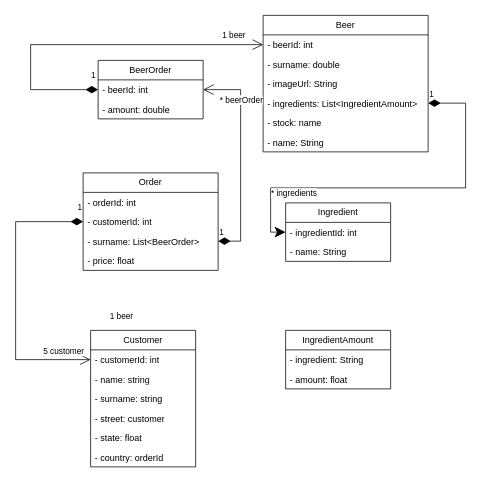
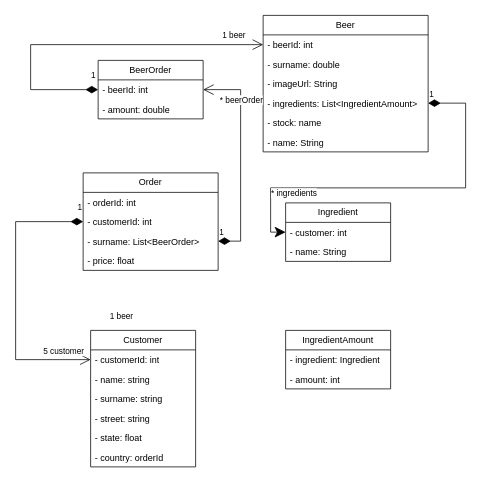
  <mxCell id="0" />
  <mxCell id="1" parent="0" />
  <mxCell id="2" value="Ingredient" style="swimlane;fontStyle=0;childLayout=stackLayout;horizontal=1;startSize=26;fillColor=none;horizontalStack=0;resizeParent=1;resizeParentMax=0;resizeLast=0;collapsible=1;marginBottom=0;whiteSpace=wrap;html=1;" vertex="1" parent="1"><mxGeometry x="380" y="270" width="140" height="78" as="geometry" /></mxCell>
- <mxCell id="3" value="- ingredientId: int" style="text;strokeColor=none;fillColor=none;align=left;verticalAlign=top;spacingLeft=4;spacingRight=4;overflow=hidden;rotatable=0;points=[[0,0.5],[1,0.5]];portConstraint=eastwest;whiteSpace=wrap;html=1;" vertex="1" parent="2"><mxGeometry y="26" width="140" height="26" as="geometry" /></mxCell>
+ <mxCell id="3" value="- customer: int" style="text;strokeColor=none;fillColor=none;align=left;verticalAlign=top;spacingLeft=4;spacingRight=4;overflow=hidden;rotatable=0;points=[[0,0.5],[1,0.5]];portConstraint=eastwest;whiteSpace=wrap;html=1;" vertex="1" parent="2"><mxGeometry y="26" width="140" height="26" as="geometry" /></mxCell>
  <mxCell id="4" value="- name: String" style="text;strokeColor=none;fillColor=none;align=left;verticalAlign=top;spacingLeft=4;spacingRight=4;overflow=hidden;rotatable=0;points=[[0,0.5],[1,0.5]];portConstraint=eastwest;whiteSpace=wrap;html=1;" vertex="1" parent="2"><mxGeometry y="52" width="140" height="26" as="geometry" /></mxCell>
  <mxCell id="5" value="IngredientAmount" style="swimlane;fontStyle=0;childLayout=stackLayout;horizontal=1;startSize=26;fillColor=none;horizontalStack=0;resizeParent=1;resizeParentMax=0;resizeLast=0;collapsible=1;marginBottom=0;whiteSpace=wrap;html=1;" vertex="1" parent="1"><mxGeometry x="380" y="440" width="140" height="78" as="geometry" /></mxCell>
- <mxCell id="6" value="- ingredient: String" style="text;strokeColor=none;fillColor=none;align=left;verticalAlign=top;spacingLeft=4;spacingRight=4;overflow=hidden;rotatable=0;points=[[0,0.5],[1,0.5]];portConstraint=eastwest;whiteSpace=wrap;html=1;" vertex="1" parent="5"><mxGeometry y="26" width="140" height="26" as="geometry" /></mxCell>
- <mxCell id="7" value="- amount: float" style="text;strokeColor=none;fillColor=none;align=left;verticalAlign=top;spacingLeft=4;spacingRight=4;overflow=hidden;rotatable=0;points=[[0,0.5],[1,0.5]];portConstraint=eastwest;whiteSpace=wrap;html=1;" vertex="1" parent="5"><mxGeometry y="52" width="140" height="26" as="geometry" /></mxCell>
+ <mxCell id="6" value="- ingredient: Ingredient" style="text;strokeColor=none;fillColor=none;align=left;verticalAlign=top;spacingLeft=4;spacingRight=4;overflow=hidden;rotatable=0;points=[[0,0.5],[1,0.5]];portConstraint=eastwest;whiteSpace=wrap;html=1;" vertex="1" parent="5"><mxGeometry y="26" width="140" height="26" as="geometry" /></mxCell>
+ <mxCell id="7" value="- amount: int" style="text;strokeColor=none;fillColor=none;align=left;verticalAlign=top;spacingLeft=4;spacingRight=4;overflow=hidden;rotatable=0;points=[[0,0.5],[1,0.5]];portConstraint=eastwest;whiteSpace=wrap;html=1;" vertex="1" parent="5"><mxGeometry y="52" width="140" height="26" as="geometry" /></mxCell>
  <mxCell id="8" value="Beer" style="swimlane;fontStyle=0;childLayout=stackLayout;horizontal=1;startSize=26;fillColor=none;horizontalStack=0;resizeParent=1;resizeParentMax=0;resizeLast=0;collapsible=1;marginBottom=0;whiteSpace=wrap;html=1;" vertex="1" parent="1"><mxGeometry x="350" y="20" width="220" height="182" as="geometry" /></mxCell>
  <mxCell id="9" value="- beerId: int" style="text;strokeColor=none;fillColor=none;align=left;verticalAlign=top;spacingLeft=4;spacingRight=4;overflow=hidden;rotatable=0;points=[[0,0.5],[1,0.5]];portConstraint=eastwest;whiteSpace=wrap;html=1;" vertex="1" parent="8"><mxGeometry y="26" width="220" height="26" as="geometry" /></mxCell>
  <mxCell id="10" value="- surname: double" style="text;strokeColor=none;fillColor=none;align=left;verticalAlign=top;spacingLeft=4;spacingRight=4;overflow=hidden;rotatable=0;points=[[0,0.5],[1,0.5]];portConstraint=eastwest;whiteSpace=wrap;html=1;" vertex="1" parent="8"><mxGeometry y="52" width="220" height="26" as="geometry" /></mxCell>
  <mxCell id="11" value="- imageUrl: String" style="text;strokeColor=none;fillColor=none;align=left;verticalAlign=top;spacingLeft=4;spacingRight=4;overflow=hidden;rotatable=0;points=[[0,0.5],[1,0.5]];portConstraint=eastwest;whiteSpace=wrap;html=1;" vertex="1" parent="8"><mxGeometry y="78" width="220" height="26" as="geometry" /></mxCell>
  <mxCell id="12" value="- ingredients: List&amp;lt;IngredientAmount&amp;gt;" style="text;strokeColor=none;fillColor=none;align=left;verticalAlign=top;spacingLeft=4;spacingRight=4;overflow=hidden;rotatable=0;points=[[0,0.5],[1,0.5]];portConstraint=eastwest;whiteSpace=wrap;html=1;" vertex="1" parent="8"><mxGeometry y="104" width="220" height="26" as="geometry" /></mxCell>
  <mxCell id="13" value="- stock: name" style="text;strokeColor=none;fillColor=none;align=left;verticalAlign=top;spacingLeft=4;spacingRight=4;overflow=hidden;rotatable=0;points=[[0,0.5],[1,0.5]];portConstraint=eastwest;whiteSpace=wrap;html=1;" vertex="1" parent="8"><mxGeometry y="130" width="220" height="26" as="geometry" /></mxCell>
  <mxCell id="14" value="- name: String" style="text;strokeColor=none;fillColor=none;align=left;verticalAlign=top;spacingLeft=4;spacingRight=4;overflow=hidden;rotatable=0;points=[[0,0.5],[1,0.5]];portConstraint=eastwest;whiteSpace=wrap;html=1;" vertex="1" parent="8"><mxGeometry y="156" width="220" height="26" as="geometry" /></mxCell>
  <mxCell id="15" value="Customer" style="swimlane;fontStyle=0;childLayout=stackLayout;horizontal=1;startSize=26;fillColor=none;horizontalStack=0;resizeParent=1;resizeParentMax=0;resizeLast=0;collapsible=1;marginBottom=0;whiteSpace=wrap;html=1;" vertex="1" parent="1"><mxGeometry x="120" y="440" width="140" height="182" as="geometry" /></mxCell>
  <mxCell id="16" value="- customerId: int" style="text;strokeColor=none;fillColor=none;align=left;verticalAlign=top;spacingLeft=4;spacingRight=4;overflow=hidden;rotatable=0;points=[[0,0.5],[1,0.5]];portConstraint=eastwest;whiteSpace=wrap;html=1;" vertex="1" parent="15"><mxGeometry y="26" width="140" height="26" as="geometry" /></mxCell>
  <mxCell id="17" value="- name: string" style="text;strokeColor=none;fillColor=none;align=left;verticalAlign=top;spacingLeft=4;spacingRight=4;overflow=hidden;rotatable=0;points=[[0,0.5],[1,0.5]];portConstraint=eastwest;whiteSpace=wrap;html=1;" vertex="1" parent="15"><mxGeometry y="52" width="140" height="26" as="geometry" /></mxCell>
  <mxCell id="18" value="- surname: string" style="text;strokeColor=none;fillColor=none;align=left;verticalAlign=top;spacingLeft=4;spacingRight=4;overflow=hidden;rotatable=0;points=[[0,0.5],[1,0.5]];portConstraint=eastwest;whiteSpace=wrap;html=1;" vertex="1" parent="15"><mxGeometry y="78" width="140" height="26" as="geometry" /></mxCell>
- <mxCell id="19" value="- street: customer" style="text;strokeColor=none;fillColor=none;align=left;verticalAlign=top;spacingLeft=4;spacingRight=4;overflow=hidden;rotatable=0;points=[[0,0.5],[1,0.5]];portConstraint=eastwest;whiteSpace=wrap;html=1;" vertex="1" parent="15"><mxGeometry y="104" width="140" height="26" as="geometry" /></mxCell>
+ <mxCell id="19" value="- street: string" style="text;strokeColor=none;fillColor=none;align=left;verticalAlign=top;spacingLeft=4;spacingRight=4;overflow=hidden;rotatable=0;points=[[0,0.5],[1,0.5]];portConstraint=eastwest;whiteSpace=wrap;html=1;" vertex="1" parent="15"><mxGeometry y="104" width="140" height="26" as="geometry" /></mxCell>
  <mxCell id="20" value="- state: float" style="text;strokeColor=none;fillColor=none;align=left;verticalAlign=top;spacingLeft=4;spacingRight=4;overflow=hidden;rotatable=0;points=[[0,0.5],[1,0.5]];portConstraint=eastwest;whiteSpace=wrap;html=1;" vertex="1" parent="15"><mxGeometry y="130" width="140" height="26" as="geometry" /></mxCell>
  <mxCell id="21" value="- country: orderId" style="text;strokeColor=none;fillColor=none;align=left;verticalAlign=top;spacingLeft=4;spacingRight=4;overflow=hidden;rotatable=0;points=[[0,0.5],[1,0.5]];portConstraint=eastwest;whiteSpace=wrap;html=1;" vertex="1" parent="15"><mxGeometry y="156" width="140" height="26" as="geometry" /></mxCell>
  <mxCell id="22" value="Order" style="swimlane;fontStyle=0;childLayout=stackLayout;horizontal=1;startSize=26;fillColor=none;horizontalStack=0;resizeParent=1;resizeParentMax=0;resizeLast=0;collapsible=1;marginBottom=0;whiteSpace=wrap;html=1;" vertex="1" parent="1"><mxGeometry x="110" y="230" width="180" height="130" as="geometry" /></mxCell>
  <mxCell id="23" value="- orderId: int" style="text;strokeColor=none;fillColor=none;align=left;verticalAlign=top;spacingLeft=4;spacingRight=4;overflow=hidden;rotatable=0;points=[[0,0.5],[1,0.5]];portConstraint=eastwest;whiteSpace=wrap;html=1;" vertex="1" parent="22"><mxGeometry y="26" width="180" height="26" as="geometry" /></mxCell>
  <mxCell id="24" value="- customerId: int" style="text;strokeColor=none;fillColor=none;align=left;verticalAlign=top;spacingLeft=4;spacingRight=4;overflow=hidden;rotatable=0;points=[[0,0.5],[1,0.5]];portConstraint=eastwest;whiteSpace=wrap;html=1;" vertex="1" parent="22"><mxGeometry y="52" width="180" height="26" as="geometry" /></mxCell>
  <mxCell id="25" value="- surname: List&amp;lt;BeerOrder&amp;gt;" style="text;strokeColor=none;fillColor=none;align=left;verticalAlign=top;spacingLeft=4;spacingRight=4;overflow=hidden;rotatable=0;points=[[0,0.5],[1,0.5]];portConstraint=eastwest;whiteSpace=wrap;html=1;" vertex="1" parent="22"><mxGeometry y="78" width="180" height="26" as="geometry" /></mxCell>
  <mxCell id="26" value="- price: float" style="text;strokeColor=none;fillColor=none;align=left;verticalAlign=top;spacingLeft=4;spacingRight=4;overflow=hidden;rotatable=0;points=[[0,0.5],[1,0.5]];portConstraint=eastwest;whiteSpace=wrap;html=1;" vertex="1" parent="22"><mxGeometry y="104" width="180" height="26" as="geometry" /></mxCell>
  <mxCell id="27" value="BeerOrder" style="swimlane;fontStyle=0;childLayout=stackLayout;horizontal=1;startSize=26;fillColor=none;horizontalStack=0;resizeParent=1;resizeParentMax=0;resizeLast=0;collapsible=1;marginBottom=0;whiteSpace=wrap;html=1;" vertex="1" parent="1"><mxGeometry x="130" y="80" width="140" height="78" as="geometry" /></mxCell>
  <mxCell id="28" value="- beerId: int" style="text;strokeColor=none;fillColor=none;align=left;verticalAlign=top;spacingLeft=4;spacingRight=4;overflow=hidden;rotatable=0;points=[[0,0.5],[1,0.5]];portConstraint=eastwest;whiteSpace=wrap;html=1;" vertex="1" parent="27"><mxGeometry y="26" width="140" height="26" as="geometry" /></mxCell>
  <mxCell id="29" value="- amount: double" style="text;strokeColor=none;fillColor=none;align=left;verticalAlign=top;spacingLeft=4;spacingRight=4;overflow=hidden;rotatable=0;points=[[0,0.5],[1,0.5]];portConstraint=eastwest;whiteSpace=wrap;html=1;" vertex="1" parent="27"><mxGeometry y="52" width="140" height="26" as="geometry" /></mxCell>
  <mxCell id="30" value="1" style="endArrow=open;html=1;endSize=12;startArrow=diamondThin;startSize=14;startFill=1;edgeStyle=orthogonalEdgeStyle;align=left;verticalAlign=bottom;rounded=0;entryX=1;entryY=0.5;entryDx=0;entryDy=0;exitX=1;exitY=0.5;exitDx=0;exitDy=0;" edge="1" parent="1" source="25" target="28"><mxGeometry x="-1" y="3" relative="1" as="geometry"><mxPoint x="300" y="610" as="sourcePoint" /><mxPoint x="460" y="610" as="targetPoint" /><Array as="points"><mxPoint x="320" y="321" /><mxPoint x="320" y="119" /></Array></mxGeometry></mxCell>
  <mxCell id="31" value="* beerOrder" style="edgeLabel;html=1;align=center;verticalAlign=middle;resizable=0;points=[];" vertex="1" connectable="0" parent="30"><mxGeometry x="0.219" relative="1" as="geometry"><mxPoint y="-47" as="offset" /></mxGeometry></mxCell>
  <mxCell id="32" value="1" style="endArrow=classic;html=1;endSize=12;startArrow=diamondThin;startSize=14;startFill=1;edgeStyle=orthogonalEdgeStyle;align=left;verticalAlign=bottom;rounded=0;exitX=1;exitY=0.5;exitDx=0;exitDy=0;entryX=0;entryY=0.5;entryDx=0;entryDy=0;" edge="1" parent="1" source="12" target="3"><mxGeometry x="-1" y="3" relative="1" as="geometry"><mxPoint x="630" y="320" as="sourcePoint" /><mxPoint x="520" y="310" as="targetPoint" /><Array as="points"><mxPoint x="620" y="137" /><mxPoint x="620" y="250" /><mxPoint x="360" y="250" /><mxPoint x="360" y="309" /></Array></mxGeometry></mxCell>
  <mxCell id="33" value="* ingredients" style="edgeLabel;html=1;align=center;verticalAlign=middle;resizable=0;points=[];" vertex="1" connectable="0" parent="32"><mxGeometry x="0.219" relative="1" as="geometry"><mxPoint x="-87" y="6" as="offset" /></mxGeometry></mxCell>
  <mxCell id="34" value="1" style="endArrow=open;html=1;endSize=12;startArrow=diamondThin;startSize=14;startFill=1;edgeStyle=orthogonalEdgeStyle;align=left;verticalAlign=bottom;rounded=0;entryX=0;entryY=0.5;entryDx=0;entryDy=0;exitX=0;exitY=0.5;exitDx=0;exitDy=0;" edge="1" parent="1" source="28" target="9"><mxGeometry x="-0.952" y="-10" relative="1" as="geometry"><mxPoint x="40" y="190" as="sourcePoint" /><mxPoint x="10" y="-40" as="targetPoint" /><Array as="points"><mxPoint x="40" y="119" /><mxPoint x="40" y="59" /></Array><mxPoint as="offset" /></mxGeometry></mxCell>
  <mxCell id="35" value="1 beer" style="edgeLabel;html=1;align=center;verticalAlign=middle;resizable=0;points=[];" vertex="1" connectable="0" parent="34"><mxGeometry x="0.219" relative="1" as="geometry"><mxPoint x="140" y="-13" as="offset" /></mxGeometry></mxCell>
  <mxCell id="36" value="1" style="endArrow=open;html=1;endSize=12;startArrow=diamondThin;startSize=14;startFill=1;edgeStyle=orthogonalEdgeStyle;align=left;verticalAlign=bottom;rounded=0;entryX=0;entryY=0.5;entryDx=0;entryDy=0;exitX=0;exitY=0.5;exitDx=0;exitDy=0;" edge="1" parent="1" source="24" target="16"><mxGeometry x="-0.952" y="-10" relative="1" as="geometry"><mxPoint x="140" y="129" as="sourcePoint" /><mxPoint x="360" y="69" as="targetPoint" /><Array as="points"><mxPoint x="20" y="295" /><mxPoint x="20" y="479" /></Array><mxPoint as="offset" /></mxGeometry></mxCell>
  <mxCell id="37" value="1 beer" style="edgeLabel;html=1;align=center;verticalAlign=middle;resizable=0;points=[];" vertex="1" connectable="0" parent="36"><mxGeometry x="0.219" relative="1" as="geometry"><mxPoint x="140" y="-13" as="offset" /></mxGeometry></mxCell>
  <mxCell id="38" value="5 customer" style="edgeLabel;html=1;align=center;verticalAlign=middle;resizable=0;points=[];" vertex="1" connectable="0" parent="1"><mxGeometry x="90" y="470" as="geometry"><mxPoint x="-7" y="-3" as="offset" /></mxGeometry></mxCell>
